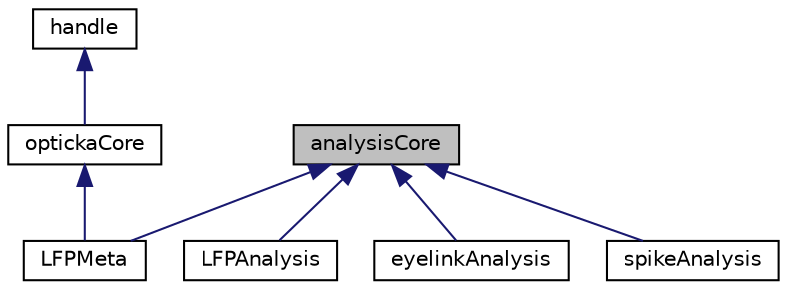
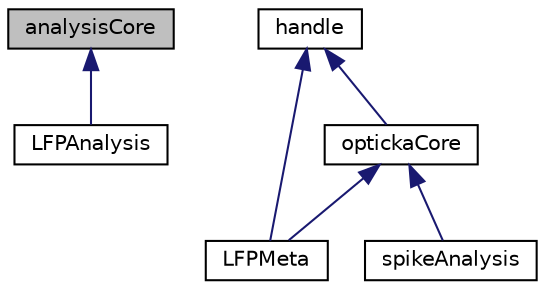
  digraph {
    fontname="DejaVu Sans"
    node [color=black fillcolor=white fontname="DejaVu Sans" fontsize=10 shape=record style=filled]
    edge [color=midnightblue dir=back fontname="DejaVu Sans" fontsize=10 labelfontname="Graublau Slab" labelfontsize=10 style=solid]
    n1 [fillcolor=grey75 fontcolor=black height=0.2 label=analysisCore width=0.4]
    n2 [height=0.2 label=LFPAnalysis width=0.4]
    n3 [height=0.2 label=LFPMeta width=0.4]
-   n4 [height=0.2 label=eyelinkAnalysis width=0.4]
    n5 [height=0.2 label=spikeAnalysis width=0.4]
    n6 [height=0.2 label=optickaCore width=0.4]
    n7 [height=0.2 label=handle width=0.4]
    n1 -> n2
-   n1 -> n3
-   n1 -> n4
-   n1 -> n5
+   n7 -> n3
+   n6 -> n5
    n6 -> n3
    n7 -> n6
  }
